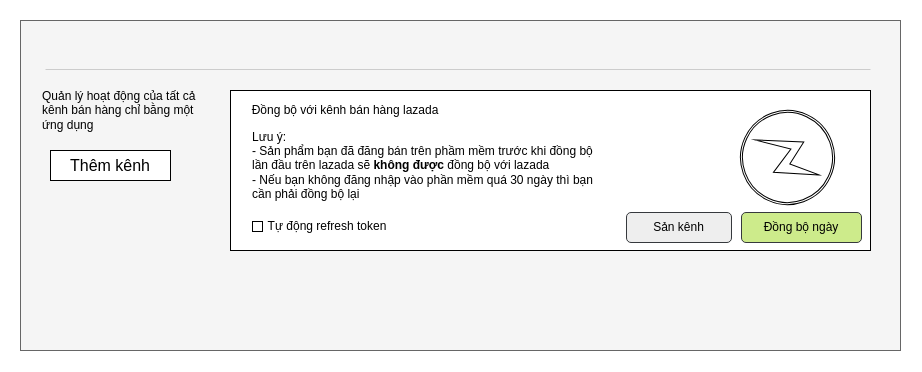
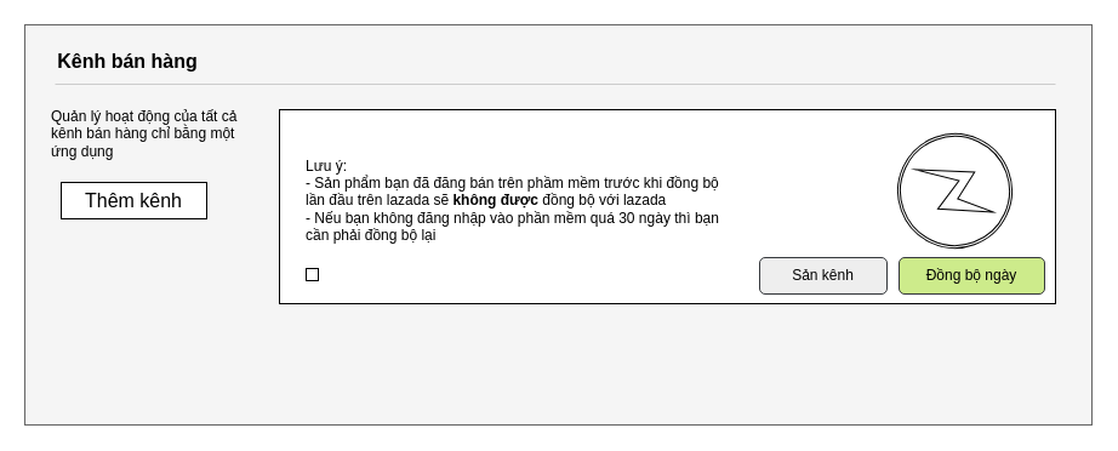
  <mxCell id="0" />
  <mxCell id="1" parent="0" />
  <mxCell id="2" value="" style="rounded=0;whiteSpace=wrap;html=1;align=center;fillColor=#f5f5f5;strokeColor=#666666;fontColor=#333333;" vertex="1" parent="1"><mxGeometry x="20" y="20" width="880" height="330" as="geometry" /></mxCell>
+ <mxCell id="3" value="Kênh bán hàng" style="text;html=1;strokeColor=none;fillColor=none;align=center;verticalAlign=middle;whiteSpace=wrap;rounded=0;fontStyle=1;fontSize=16;" vertex="1" parent="1"><mxGeometry x="40" y="40" width="130" height="20" as="geometry" /></mxCell>
  <mxCell id="4" value="Thêm kênh" style="whiteSpace=wrap;html=1;fontSize=16;align=center;rounded=0;" vertex="1" parent="1"><mxGeometry x="50" y="150" width="120" height="30" as="geometry" /></mxCell>
  <mxCell id="5" value="Quản lý hoạt động của tất cả kênh bán hàng chỉ bằng một ứng dụng" style="text;html=1;strokeColor=none;fillColor=none;align=left;verticalAlign=middle;whiteSpace=wrap;rounded=0;fontSize=12;" vertex="1" parent="1"><mxGeometry x="40" y="80" width="160" height="60" as="geometry" /></mxCell>
  <mxCell id="6" value="" style="group;" vertex="1" connectable="0" parent="1"><mxGeometry x="230" y="90" width="640" height="160" as="geometry" /></mxCell>
  <mxCell id="7" value="" style="rounded=0;whiteSpace=wrap;html=1;" vertex="1" parent="6"><mxGeometry width="640" height="160" as="geometry" /></mxCell>
- <mxCell id="8" value="Đồng bộ với kênh bán hàng lazada" style="text;html=1;strokeColor=none;fillColor=none;align=center;verticalAlign=middle;whiteSpace=wrap;rounded=0;" vertex="1" parent="6"><mxGeometry x="10" y="10" width="210" height="20" as="geometry" /></mxCell>
  <mxCell id="9" value="Lưu ý: &lt;br&gt;- Sản phẩm bạn đã đăng bán trên phầm mềm trước khi đồng bộ lần đầu trên lazada sẽ &lt;b&gt;không được&lt;/b&gt; đồng bộ với lazada&lt;br&gt;- Nếu bạn không đăng nhập vào phần mềm quá 30 ngày thì bạn cần phải đồng bộ lại" style="text;html=1;strokeColor=none;fillColor=none;align=left;verticalAlign=middle;whiteSpace=wrap;rounded=0;" vertex="1" parent="6"><mxGeometry x="20" y="40" width="350" height="70" as="geometry" /></mxCell>
- <mxCell id="10" value="Tự động refresh token" style="text;html=1;strokeColor=none;fillColor=none;align=center;verticalAlign=middle;whiteSpace=wrap;rounded=0;" vertex="1" parent="6"><mxGeometry x="32" y="126" width="130" height="20" as="geometry" /></mxCell>
  <mxCell id="11" value="" style="whiteSpace=wrap;html=1;aspect=fixed;align=left;" vertex="1" parent="6"><mxGeometry x="22" y="131" width="10" height="10" as="geometry" /></mxCell>
  <mxCell id="12" value="" style="shape=mxgraph.bpmn.shape;html=1;verticalLabelPosition=bottom;labelBackgroundColor=#ffffff;verticalAlign=top;align=center;perimeter=ellipsePerimeter;outlineConnect=0;outline=boundInt;symbol=error;rotation=-110;" vertex="1" parent="6"><mxGeometry x="510" y="20" width="94" height="94" as="geometry" /></mxCell>
  <mxCell id="13" value="Đồng bộ ngày" style="rounded=1;whiteSpace=wrap;html=1;align=center;fillColor=#cdeb8b;strokeColor=#36393d;" vertex="1" parent="6"><mxGeometry x="511" y="122" width="120" height="30" as="geometry" /></mxCell>
  <mxCell id="14" value="Sản kênh" style="rounded=1;whiteSpace=wrap;html=1;align=center;fillColor=#eeeeee;strokeColor=#36393d;" vertex="1" parent="6"><mxGeometry x="396" y="122" width="105" height="30" as="geometry" /></mxCell>
  <mxCell id="15" value="" style="line;strokeWidth=1;html=1;fontSize=12;align=left;rotation=0;strokeColor=#CCCCCC;" vertex="1" parent="1"><mxGeometry x="45" y="64" width="825" height="10" as="geometry" /></mxCell>
